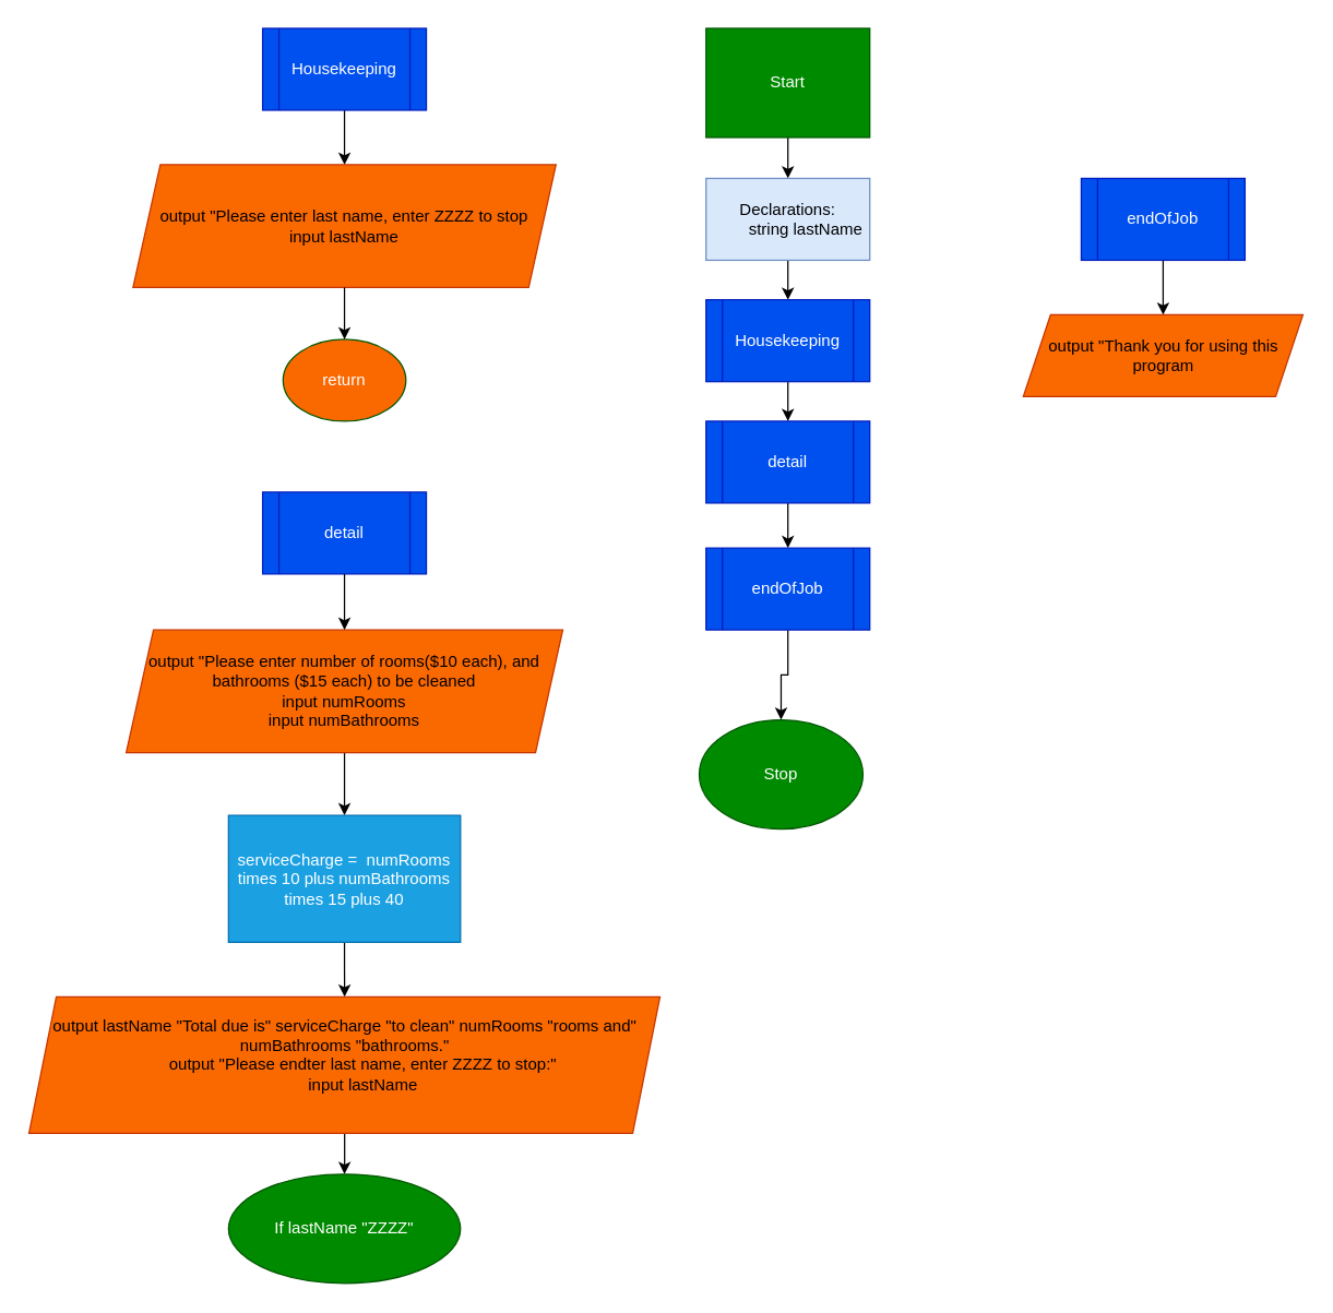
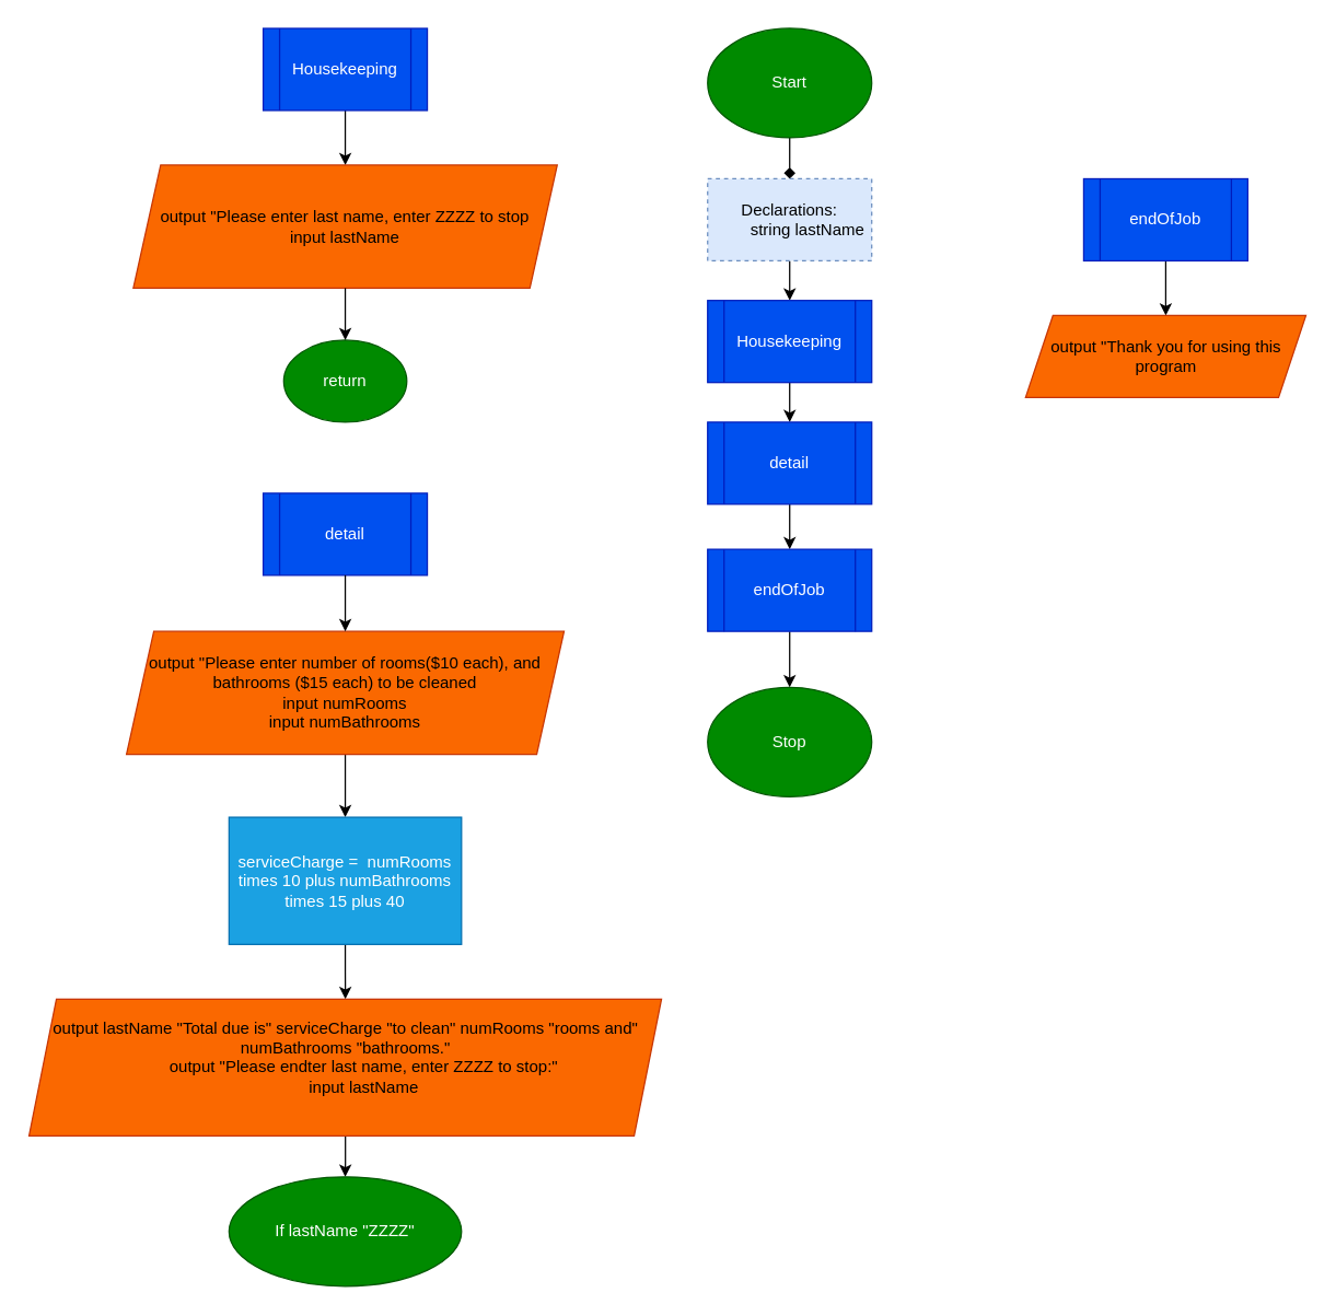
  <mxCell id="0" />
  <mxCell id="1" parent="0" />
- <mxCell id="2" value="" style="edgeStyle=orthogonalEdgeStyle;rounded=0;orthogonalLoop=1;jettySize=auto;html=1;" parent="1" source="3" target="5" edge="1"><mxGeometry relative="1" as="geometry" /></mxCell>
- <mxCell id="3" value="Start" style="whiteSpace=wrap;html=1;fillColor=#008a00;fontColor=#ffffff;strokeColor=#005700;rounded=0;" parent="1" vertex="1"><mxGeometry x="517" y="20" width="120" height="80" as="geometry" /></mxCell>
+ <mxCell id="2" value="" style="edgeStyle=orthogonalEdgeStyle;rounded=0;orthogonalLoop=1;jettySize=auto;html=1;endArrow=diamond;" parent="1" source="3" target="5" edge="1"><mxGeometry relative="1" as="geometry" /></mxCell>
+ <mxCell id="3" value="Start" style="ellipse;whiteSpace=wrap;html=1;fillColor=#008a00;fontColor=#ffffff;strokeColor=#005700;" parent="1" vertex="1"><mxGeometry x="517" y="20" width="120" height="80" as="geometry" /></mxCell>
  <mxCell id="4" value="" style="edgeStyle=orthogonalEdgeStyle;rounded=0;orthogonalLoop=1;jettySize=auto;html=1;" parent="1" source="5" target="7" edge="1"><mxGeometry relative="1" as="geometry" /></mxCell>
- <mxCell id="5" value="Declarations:&lt;div&gt;&lt;span style=&quot;white-space: pre;&quot;&gt;&#09;&lt;/span&gt;string lastName&lt;br&gt;&lt;/div&gt;" style="whiteSpace=wrap;html=1;fillColor=#dae8fc;strokeColor=#6c8ebf;" parent="1" vertex="1"><mxGeometry x="517" y="130" width="120" height="60" as="geometry" /></mxCell>
+ <mxCell id="5" value="Declarations:&lt;div&gt;&lt;span style=&quot;white-space: pre;&quot;&gt;&#09;&lt;/span&gt;string lastName&lt;br&gt;&lt;/div&gt;" style="whiteSpace=wrap;html=1;fillColor=#dae8fc;strokeColor=#6c8ebf;dashed=1;" parent="1" vertex="1"><mxGeometry x="517" y="130" width="120" height="60" as="geometry" /></mxCell>
  <mxCell id="6" value="" style="edgeStyle=orthogonalEdgeStyle;rounded=0;orthogonalLoop=1;jettySize=auto;html=1;" parent="1" source="7" target="9" edge="1"><mxGeometry relative="1" as="geometry" /></mxCell>
  <mxCell id="7" value="Housekeeping" style="shape=process;whiteSpace=wrap;html=1;backgroundOutline=1;fillColor=#0050ef;fontColor=#ffffff;strokeColor=#001DBC;" parent="1" vertex="1"><mxGeometry x="517" y="219" width="120" height="60" as="geometry" /></mxCell>
  <mxCell id="8" value="" style="edgeStyle=orthogonalEdgeStyle;rounded=0;orthogonalLoop=1;jettySize=auto;html=1;" parent="1" source="9" target="11" edge="1"><mxGeometry relative="1" as="geometry" /></mxCell>
  <mxCell id="9" value="detail" style="shape=process;whiteSpace=wrap;html=1;backgroundOutline=1;fillColor=#0050ef;fontColor=#ffffff;strokeColor=#001DBC;" parent="1" vertex="1"><mxGeometry x="517" y="308" width="120" height="60" as="geometry" /></mxCell>
  <mxCell id="10" value="" style="edgeStyle=orthogonalEdgeStyle;rounded=0;orthogonalLoop=1;jettySize=auto;html=1;entryX=0.5;entryY=0;entryDx=0;entryDy=0;" parent="1" source="11" target="12" edge="1"><mxGeometry relative="1" as="geometry"><mxPoint x="577" y="540" as="targetPoint" /></mxGeometry></mxCell>
  <mxCell id="11" value="endOfJob" style="shape=process;whiteSpace=wrap;html=1;backgroundOutline=1;fillColor=#0050ef;fontColor=#ffffff;strokeColor=#001DBC;" parent="1" vertex="1"><mxGeometry x="517" y="401" width="120" height="60" as="geometry" /></mxCell>
- <mxCell id="12" value="Stop" style="ellipse;whiteSpace=wrap;html=1;fillColor=#008a00;fontColor=#ffffff;strokeColor=#005700;" parent="1" vertex="1"><mxGeometry x="512" y="527" width="120" height="80" as="geometry" /></mxCell>
+ <mxCell id="12" value="Stop" style="ellipse;whiteSpace=wrap;html=1;fillColor=#008a00;fontColor=#ffffff;strokeColor=#005700;" parent="1" vertex="1"><mxGeometry x="517" y="502" width="120" height="80" as="geometry" /></mxCell>
  <mxCell id="13" value="" style="edgeStyle=orthogonalEdgeStyle;rounded=0;orthogonalLoop=1;jettySize=auto;html=1;" parent="1" source="14" target="15" edge="1"><mxGeometry relative="1" as="geometry" /></mxCell>
  <mxCell id="14" value="Housekeeping" style="shape=process;whiteSpace=wrap;html=1;backgroundOutline=1;fillColor=#0050ef;fontColor=#ffffff;strokeColor=#001DBC;" parent="1" vertex="1"><mxGeometry x="192" y="20" width="120" height="60" as="geometry" /></mxCell>
  <mxCell id="15" value="output &quot;Please enter last name, enter ZZZZ to stop&lt;div&gt;input lastName&lt;/div&gt;" style="shape=parallelogram;perimeter=parallelogramPerimeter;whiteSpace=wrap;html=1;fixedSize=1;fillColor=#fa6800;fontColor=#000000;strokeColor=#C73500;" parent="1" vertex="1"><mxGeometry x="97" y="120" width="310" height="90" as="geometry" /></mxCell>
- <mxCell id="16" value="return" style="ellipse;whiteSpace=wrap;html=1;fillColor=#fa6800;fontColor=#ffffff;strokeColor=#005700;" parent="1" vertex="1"><mxGeometry x="207" y="248" width="90" height="60" as="geometry" /></mxCell>
+ <mxCell id="16" value="return" style="ellipse;whiteSpace=wrap;html=1;fillColor=#008a00;fontColor=#ffffff;strokeColor=#005700;" parent="1" vertex="1"><mxGeometry x="207" y="248" width="90" height="60" as="geometry" /></mxCell>
  <mxCell id="17" value="" style="endArrow=classic;html=1;rounded=0;exitX=0.5;exitY=1;exitDx=0;exitDy=0;entryX=0.5;entryY=0;entryDx=0;entryDy=0;" parent="1" source="15" target="16" edge="1"><mxGeometry width="50" height="50" relative="1" as="geometry"><mxPoint x="732" y="500" as="sourcePoint" /><mxPoint x="782" y="450" as="targetPoint" /></mxGeometry></mxCell>
  <mxCell id="18" value="detail" style="shape=process;whiteSpace=wrap;html=1;backgroundOutline=1;fillColor=#0050ef;fontColor=#ffffff;strokeColor=#001DBC;" parent="1" vertex="1"><mxGeometry x="192" y="360" width="120" height="60" as="geometry" /></mxCell>
  <mxCell id="19" value="" style="edgeStyle=orthogonalEdgeStyle;rounded=0;orthogonalLoop=1;jettySize=auto;html=1;" parent="1" source="20" target="23" edge="1"><mxGeometry relative="1" as="geometry" /></mxCell>
  <mxCell id="20" value="output &quot;Please enter number of rooms($10 each), and bathrooms ($15 each) to be cleaned&lt;div&gt;input numRooms&lt;/div&gt;&lt;div&gt;input numBathrooms&lt;/div&gt;" style="shape=parallelogram;perimeter=parallelogramPerimeter;whiteSpace=wrap;html=1;fixedSize=1;fillColor=#fa6800;fontColor=#000000;strokeColor=#C73500;" parent="1" vertex="1"><mxGeometry x="92" y="461" width="320" height="90" as="geometry" /></mxCell>
  <mxCell id="21" value="" style="endArrow=classic;html=1;rounded=0;exitX=0.5;exitY=1;exitDx=0;exitDy=0;entryX=0.5;entryY=0;entryDx=0;entryDy=0;" parent="1" source="18" target="20" edge="1"><mxGeometry width="50" height="50" relative="1" as="geometry"><mxPoint x="432" y="510" as="sourcePoint" /><mxPoint x="482" y="460" as="targetPoint" /></mxGeometry></mxCell>
  <mxCell id="22" value="" style="edgeStyle=orthogonalEdgeStyle;rounded=0;orthogonalLoop=1;jettySize=auto;html=1;" parent="1" source="23" target="25" edge="1"><mxGeometry relative="1" as="geometry" /></mxCell>
  <mxCell id="23" value="serviceCharge =&amp;nbsp; numRooms times 10 plus numBathrooms times 15 plus 40" style="whiteSpace=wrap;html=1;fillColor=#1ba1e2;fontColor=#ffffff;strokeColor=#006EAF;" parent="1" vertex="1"><mxGeometry x="167" y="597" width="170" height="93" as="geometry" /></mxCell>
  <mxCell id="24" value="" style="edgeStyle=orthogonalEdgeStyle;rounded=0;orthogonalLoop=1;jettySize=auto;html=1;" parent="1" source="25" target="26" edge="1"><mxGeometry relative="1" as="geometry" /></mxCell>
  <mxCell id="25" value="&lt;div&gt;output lastName &quot;Total due is&quot; serviceCharge &quot;to clean&quot; numRooms &quot;rooms and&quot; numBathrooms &quot;bathrooms.&quot;&lt;/div&gt;&lt;div&gt;&lt;span style=&quot;white-space: normal;&quot;&gt;&lt;span style=&quot;white-space:pre&quot;&gt;&#09;&lt;/span&gt;output &quot;Please endter last name, enter ZZZZ to stop:&quot;&lt;/span&gt;&lt;/div&gt;&lt;div&gt;&lt;span style=&quot;white-space: normal;&quot;&gt;&lt;span style=&quot;white-space:pre&quot;&gt;&#09;&lt;/span&gt;input lastName&lt;/span&gt;&lt;/div&gt;&lt;div&gt;&lt;br&gt;&lt;/div&gt;" style="shape=parallelogram;perimeter=parallelogramPerimeter;whiteSpace=wrap;html=1;fixedSize=1;fillColor=#fa6800;fontColor=#000000;strokeColor=#C73500;" parent="1" vertex="1"><mxGeometry x="20.75" y="730" width="462.5" height="100" as="geometry" /></mxCell>
  <mxCell id="26" value="If lastName &quot;ZZZZ&quot;" style="ellipse;whiteSpace=wrap;html=1;fillColor=#008a00;fontColor=#ffffff;strokeColor=#005700;" parent="1" vertex="1"><mxGeometry x="167" y="860" width="170" height="80" as="geometry" /></mxCell>
  <mxCell id="27" value="" style="edgeStyle=orthogonalEdgeStyle;rounded=0;orthogonalLoop=1;jettySize=auto;html=1;" parent="1" source="28" target="29" edge="1"><mxGeometry relative="1" as="geometry" /></mxCell>
  <mxCell id="28" value="endOfJob" style="shape=process;whiteSpace=wrap;html=1;backgroundOutline=1;fillColor=#0050ef;fontColor=#ffffff;strokeColor=#001DBC;" parent="1" vertex="1"><mxGeometry x="792" y="130" width="120" height="60" as="geometry" /></mxCell>
  <mxCell id="29" value="output &quot;Thank you for using this program" style="shape=parallelogram;perimeter=parallelogramPerimeter;whiteSpace=wrap;html=1;fixedSize=1;fillColor=#fa6800;fontColor=#000000;strokeColor=#C73500;" parent="1" vertex="1"><mxGeometry x="749.5" y="230" width="205" height="60" as="geometry" /></mxCell>
